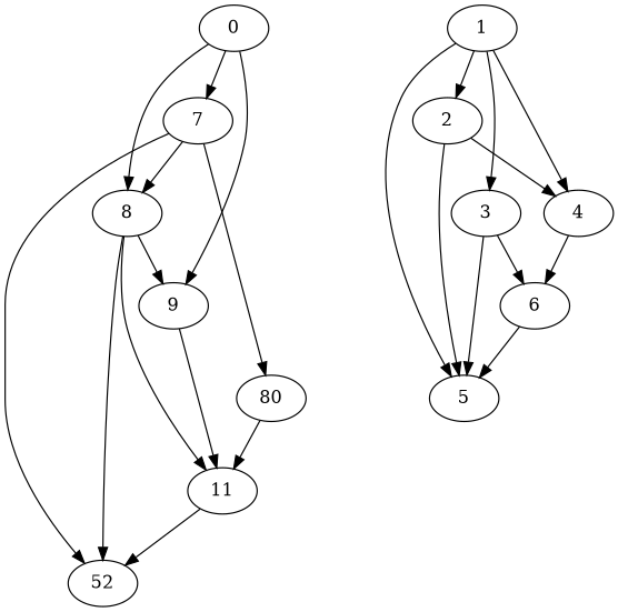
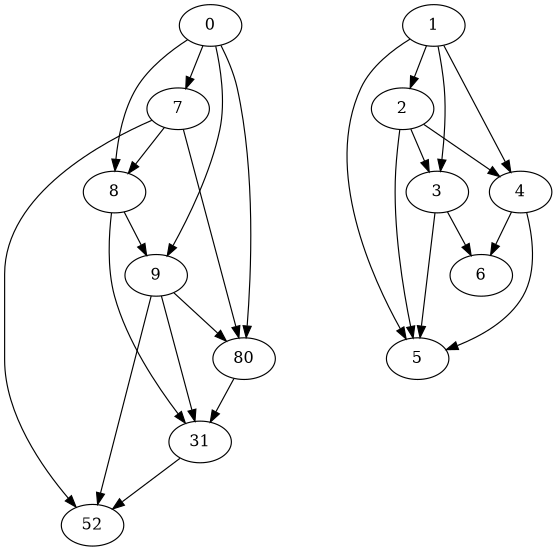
  digraph {
    0
    7
    8
    9
    n5 [label=80]
    n6 [label=52]
-   11
+   11 [label=31]
    1
    2
    3
    4
    5
    6
    0 -> 7
    0 -> 8
    0 -> 9
+   0 -> n5
    7 -> 8
    7 -> n5
    7 -> n6
    8 -> 9
    8 -> 11
-   8 -> n6
+   9 -> n5
+   9 -> n6
    9 -> 11
    n5 -> 11
    11 -> n6
    1 -> 2
    1 -> 3
    1 -> 4
    1 -> 5
+   2 -> 3
    2 -> 4
    2 -> 5
    3 -> 5
    3 -> 6
-   6 -> 5
+   4 -> 5
    4 -> 6
  }
